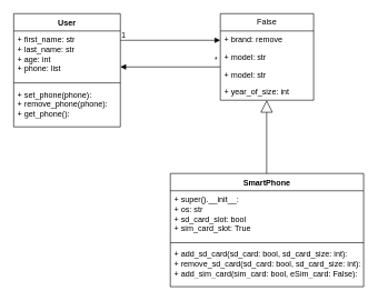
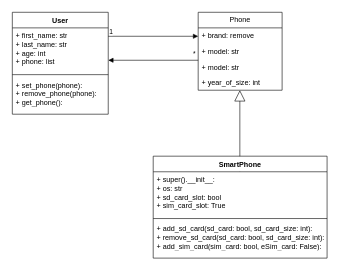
  <mxCell id="0" />
  <mxCell id="1" parent="0" />
  <mxCell id="2" value="User" style="swimlane;fontStyle=1;align=center;verticalAlign=top;childLayout=stackLayout;horizontal=1;startSize=26;horizontalStack=0;resizeParent=1;resizeParentMax=0;resizeLast=0;collapsible=1;marginBottom=0;whiteSpace=wrap;html=1;" vertex="1" parent="1"><mxGeometry x="20" y="20" width="160" height="170" as="geometry" /></mxCell>
  <mxCell id="3" value="&lt;div&gt;+ first_name: str&lt;/div&gt;&lt;div&gt;+ last_name: str&lt;/div&gt;&lt;div&gt;+ age: int&lt;/div&gt;&lt;div&gt;+ phone: list&lt;br&gt;&lt;/div&gt;" style="text;strokeColor=none;fillColor=none;align=left;verticalAlign=top;spacingLeft=4;spacingRight=4;overflow=hidden;rotatable=0;points=[[0,0.5],[1,0.5]];portConstraint=eastwest;whiteSpace=wrap;html=1;" vertex="1" parent="2"><mxGeometry y="26" width="160" height="74" as="geometry" /></mxCell>
  <mxCell id="4" value="" style="line;strokeWidth=1;fillColor=none;align=left;verticalAlign=middle;spacingTop=-1;spacingLeft=3;spacingRight=3;rotatable=0;labelPosition=right;points=[];portConstraint=eastwest;strokeColor=inherit;" vertex="1" parent="2"><mxGeometry y="100" width="160" height="8" as="geometry" /></mxCell>
  <mxCell id="5" value="&lt;div&gt;+ set_phone(phone):&lt;/div&gt;&lt;div&gt;+ remove_phone(phone):&lt;/div&gt;&lt;div&gt;+ get_phone():&lt;br&gt;&lt;/div&gt;" style="text;strokeColor=none;fillColor=none;align=left;verticalAlign=top;spacingLeft=4;spacingRight=4;overflow=hidden;rotatable=0;points=[[0,0.5],[1,0.5]];portConstraint=eastwest;whiteSpace=wrap;html=1;" vertex="1" parent="2"><mxGeometry y="108" width="160" height="62" as="geometry" /></mxCell>
- <mxCell id="6" value="False" style="swimlane;fontStyle=0;childLayout=stackLayout;horizontal=1;startSize=26;fillColor=none;horizontalStack=0;resizeParent=1;resizeParentMax=0;resizeLast=0;collapsible=1;marginBottom=0;whiteSpace=wrap;html=1;" vertex="1" parent="1"><mxGeometry x="330" y="20" width="140" height="130" as="geometry" /></mxCell>
+ <mxCell id="6" value="Phone" style="swimlane;fontStyle=0;childLayout=stackLayout;horizontal=1;startSize=26;fillColor=none;horizontalStack=0;resizeParent=1;resizeParentMax=0;resizeLast=0;collapsible=1;marginBottom=0;whiteSpace=wrap;html=1;" vertex="1" parent="1"><mxGeometry x="330" y="20" width="140" height="130" as="geometry" /></mxCell>
  <mxCell id="7" value="+ brand: remove" style="text;strokeColor=none;fillColor=none;align=left;verticalAlign=top;spacingLeft=4;spacingRight=4;overflow=hidden;rotatable=0;points=[[0,0.5],[1,0.5]];portConstraint=eastwest;whiteSpace=wrap;html=1;" vertex="1" parent="6"><mxGeometry y="26" width="140" height="26" as="geometry" /></mxCell>
  <mxCell id="8" value="+ model: str" style="text;strokeColor=none;fillColor=none;align=left;verticalAlign=top;spacingLeft=4;spacingRight=4;overflow=hidden;rotatable=0;points=[[0,0.5],[1,0.5]];portConstraint=eastwest;whiteSpace=wrap;html=1;" vertex="1" parent="6"><mxGeometry y="52" width="140" height="26" as="geometry" /></mxCell>
  <mxCell id="9" value="+ model: str" style="text;strokeColor=none;fillColor=none;align=left;verticalAlign=top;spacingLeft=4;spacingRight=4;overflow=hidden;rotatable=0;points=[[0,0.5],[1,0.5]];portConstraint=eastwest;whiteSpace=wrap;html=1;" vertex="1" parent="6"><mxGeometry y="78" width="140" height="26" as="geometry" /></mxCell>
  <mxCell id="10" value="+ year_of_size: int" style="text;strokeColor=none;fillColor=none;align=left;verticalAlign=top;spacingLeft=4;spacingRight=4;overflow=hidden;rotatable=0;points=[[0,0.5],[1,0.5]];portConstraint=eastwest;whiteSpace=wrap;html=1;" vertex="1" parent="6"><mxGeometry y="104" width="140" height="26" as="geometry" /></mxCell>
  <mxCell id="11" value="" style="endArrow=block;endSize=16;endFill=0;html=1;rounded=0;" edge="1" parent="1"><mxGeometry width="160" relative="1" as="geometry"><mxPoint x="399.5" y="286" as="sourcePoint" /><mxPoint x="399.5" y="150" as="targetPoint" /></mxGeometry></mxCell>
  <mxCell id="12" value="SmartPhone" style="swimlane;fontStyle=1;align=center;verticalAlign=top;childLayout=stackLayout;horizontal=1;startSize=26;horizontalStack=0;resizeParent=1;resizeParentMax=0;resizeLast=0;collapsible=1;marginBottom=0;whiteSpace=wrap;html=1;" vertex="1" parent="1"><mxGeometry x="255" y="260" width="290" height="170" as="geometry" /></mxCell>
  <mxCell id="13" value="&lt;div&gt;+ super().__init__:&lt;/div&gt;&lt;div&gt;+ os: str&lt;/div&gt;&lt;div&gt;+ sd_card_slot: bool&lt;/div&gt;&lt;div&gt;+ sim_card_slot: True&lt;br&gt;&lt;/div&gt;" style="text;strokeColor=none;fillColor=none;align=left;verticalAlign=top;spacingLeft=4;spacingRight=4;overflow=hidden;rotatable=0;points=[[0,0.5],[1,0.5]];portConstraint=eastwest;whiteSpace=wrap;html=1;" vertex="1" parent="12"><mxGeometry y="26" width="290" height="74" as="geometry" /></mxCell>
  <mxCell id="14" value="" style="line;strokeWidth=1;fillColor=none;align=left;verticalAlign=middle;spacingTop=-1;spacingLeft=3;spacingRight=3;rotatable=0;labelPosition=right;points=[];portConstraint=eastwest;strokeColor=inherit;" vertex="1" parent="12"><mxGeometry y="100" width="290" height="8" as="geometry" /></mxCell>
  <mxCell id="15" value="&lt;div&gt;+ add_sd_card(sd_card: bool, sd_card_size: int):&lt;/div&gt;&lt;div&gt;+ remove_sd_card(sd_card: bool, sd_card_size: int):&lt;/div&gt;&lt;div&gt;+ add_sim_card(sim_card: bool, eSim_card: False):&lt;br&gt;&lt;/div&gt;" style="text;strokeColor=none;fillColor=none;align=left;verticalAlign=top;spacingLeft=4;spacingRight=4;overflow=hidden;rotatable=0;points=[[0,0.5],[1,0.5]];portConstraint=eastwest;whiteSpace=wrap;html=1;" vertex="1" parent="12"><mxGeometry y="108" width="290" height="62" as="geometry" /></mxCell>
  <mxCell id="16" value="" style="endArrow=block;endFill=1;html=1;edgeStyle=orthogonalEdgeStyle;align=left;verticalAlign=top;rounded=0;" edge="1" parent="1"><mxGeometry x="-1" relative="1" as="geometry"><mxPoint x="180" y="60" as="sourcePoint" /><mxPoint x="330" y="60" as="targetPoint" /></mxGeometry></mxCell>
  <mxCell id="17" value="1" style="edgeLabel;resizable=0;html=1;align=left;verticalAlign=bottom;" connectable="0" vertex="1" parent="16"><mxGeometry x="-1" relative="1" as="geometry" /></mxCell>
  <mxCell id="18" value="" style="endArrow=block;endFill=1;html=1;edgeStyle=orthogonalEdgeStyle;align=left;verticalAlign=top;rounded=0;" edge="1" parent="1"><mxGeometry x="-1" relative="1" as="geometry"><mxPoint x="330" y="100" as="sourcePoint" /><mxPoint x="180" y="100" as="targetPoint" /></mxGeometry></mxCell>
  <mxCell id="19" value="&lt;div&gt;*&lt;/div&gt;" style="edgeLabel;resizable=0;html=1;align=left;verticalAlign=bottom;" connectable="0" vertex="1" parent="18"><mxGeometry x="-1" relative="1" as="geometry"><mxPoint x="-10" y="-2" as="offset" /></mxGeometry></mxCell>
